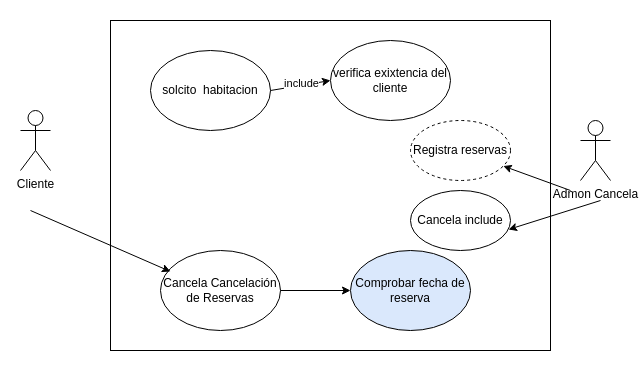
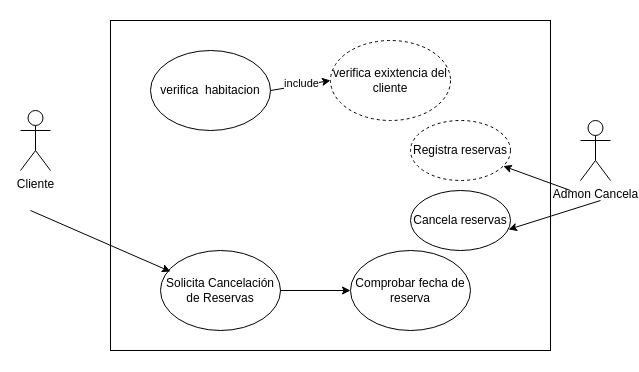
  <mxCell id="0" />
  <mxCell id="1" parent="0" />
  <mxCell id="2" value="" style="rounded=0;whiteSpace=wrap;html=1;" vertex="1" parent="1"><mxGeometry x="110" y="20" width="440" height="330" as="geometry" /></mxCell>
  <mxCell id="3" value="Cliente" style="shape=umlActor;verticalLabelPosition=bottom;verticalAlign=top;html=1;outlineConnect=0;" vertex="1" parent="1"><mxGeometry x="20" y="110" width="30" height="60" as="geometry" /></mxCell>
  <mxCell id="4" value="Admon Cancela" style="shape=umlActor;verticalLabelPosition=bottom;verticalAlign=top;html=1;outlineConnect=0;" vertex="1" parent="1"><mxGeometry x="580" y="120" width="30" height="60" as="geometry" /></mxCell>
- <mxCell id="5" value="solcito&amp;nbsp; habitacion" style="ellipse;whiteSpace=wrap;html=1;" vertex="1" parent="1"><mxGeometry x="150" y="50" width="120" height="80" as="geometry" /></mxCell>
- <mxCell id="6" value="verifica exixtencia del cliente" style="ellipse;whiteSpace=wrap;html=1;" vertex="1" parent="1"><mxGeometry x="330" y="40" width="120" height="80" as="geometry" /></mxCell>
+ <mxCell id="5" value="verifica&amp;nbsp; habitacion" style="ellipse;whiteSpace=wrap;html=1;" vertex="1" parent="1"><mxGeometry x="150" y="50" width="120" height="80" as="geometry" /></mxCell>
+ <mxCell id="6" value="verifica exixtencia del cliente" style="ellipse;whiteSpace=wrap;html=1;dashed=1;" vertex="1" parent="1"><mxGeometry x="330" y="40" width="120" height="80" as="geometry" /></mxCell>
  <mxCell id="7" value="" style="endArrow=classic;html=1;rounded=0;entryX=0;entryY=0.5;entryDx=0;entryDy=0;" edge="1" parent="1" target="6"><mxGeometry width="50" height="50" relative="1" as="geometry"><mxPoint x="270" y="90" as="sourcePoint" /><mxPoint x="320" y="40" as="targetPoint" /></mxGeometry></mxCell>
  <mxCell id="8" value="include" style="edgeLabel;html=1;align=center;verticalAlign=middle;resizable=0;points=[];" vertex="1" connectable="0" parent="7"><mxGeometry x="0.034" y="2" relative="1" as="geometry"><mxPoint as="offset" /></mxGeometry></mxCell>
- <mxCell id="9" value="Cancela Cancelación de Reservas" style="ellipse;whiteSpace=wrap;html=1;" vertex="1" parent="1"><mxGeometry x="160" y="250" width="120" height="80" as="geometry" /></mxCell>
+ <mxCell id="9" value="Solicita Cancelación de Reservas" style="ellipse;whiteSpace=wrap;html=1;" vertex="1" parent="1"><mxGeometry x="160" y="250" width="120" height="80" as="geometry" /></mxCell>
  <mxCell id="10" value="" style="endArrow=classic;html=1;rounded=0;entryX=0.083;entryY=0.263;entryDx=0;entryDy=0;entryPerimeter=0;" edge="1" parent="1" target="9"><mxGeometry width="50" height="50" relative="1" as="geometry"><mxPoint x="30" y="210" as="sourcePoint" /><mxPoint x="80" y="160" as="targetPoint" /></mxGeometry></mxCell>
- <mxCell id="11" value="Comprobar fecha de reserva" style="ellipse;whiteSpace=wrap;html=1;fillColor=#dae8fc;" vertex="1" parent="1"><mxGeometry x="350" y="250" width="120" height="80" as="geometry" /></mxCell>
+ <mxCell id="11" value="Comprobar fecha de reserva" style="ellipse;whiteSpace=wrap;html=1;" vertex="1" parent="1"><mxGeometry x="350" y="250" width="120" height="80" as="geometry" /></mxCell>
  <mxCell id="12" value="" style="endArrow=classic;html=1;rounded=0;" edge="1" parent="1" target="11"><mxGeometry width="50" height="50" relative="1" as="geometry"><mxPoint x="280" y="290" as="sourcePoint" /><mxPoint x="330" y="240" as="targetPoint" /></mxGeometry></mxCell>
  <mxCell id="13" value="Registra reservas" style="ellipse;whiteSpace=wrap;html=1;dashed=1;" vertex="1" parent="1"><mxGeometry x="410" y="120" width="100" height="60" as="geometry" /></mxCell>
- <mxCell id="14" value="Cancela include" style="ellipse;whiteSpace=wrap;html=1;" vertex="1" parent="1"><mxGeometry x="410" y="190" width="100" height="60" as="geometry" /></mxCell>
+ <mxCell id="14" value="Cancela reservas" style="ellipse;whiteSpace=wrap;html=1;" vertex="1" parent="1"><mxGeometry x="410" y="190" width="100" height="60" as="geometry" /></mxCell>
  <mxCell id="15" value="" style="endArrow=classic;html=1;rounded=0;" edge="1" parent="1" target="13"><mxGeometry width="50" height="50" relative="1" as="geometry"><mxPoint x="570" y="190" as="sourcePoint" /><mxPoint x="620" y="140" as="targetPoint" /></mxGeometry></mxCell>
  <mxCell id="16" value="" style="endArrow=classic;html=1;rounded=0;entryX=0.98;entryY=0.65;entryDx=0;entryDy=0;entryPerimeter=0;" edge="1" parent="1" target="14"><mxGeometry width="50" height="50" relative="1" as="geometry"><mxPoint x="600" y="200" as="sourcePoint" /><mxPoint x="650" y="150" as="targetPoint" /></mxGeometry></mxCell>
